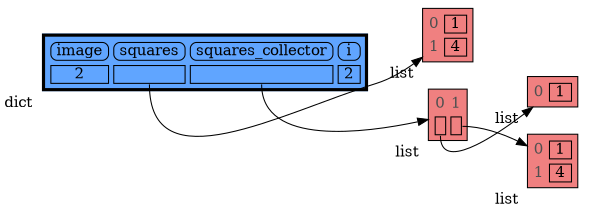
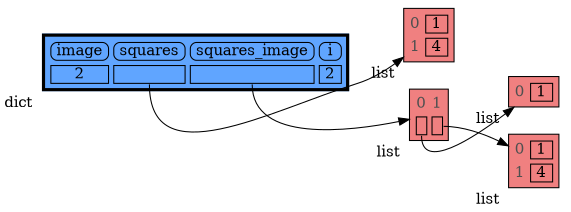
  digraph {
    rankdir=LR
    node [shape=plaintext xlabel=list]
    edge [style=solid headport=table]
    n1 [label=< <TABLE BORDER="1" CELLBORDER="1" CELLSPACING="5" CELLPADDING="0" BGCOLOR="lightcoral" PORT="table">     <TR><TD BORDER="0"><font color="#505050">0</font></TD><TD BORDER="1"> 1 </TD></TR>     <TR><TD BORDER="0"><font color="#505050">1</font></TD><TD BORDER="1"> 4 </TD></TR> </TABLE> >]
    n2 [label=< <TABLE BORDER="1" CELLBORDER="1" CELLSPACING="5" CELLPADDING="0" BGCOLOR="lightcoral" PORT="table">     <TR><TD BORDER="0"><font color="#505050">0</font></TD><TD BORDER="0"><font color="#505050">1</font></TD></TR>     <TR><TD BORDER="1" PORT="ref0"> </TD><TD BORDER="1" PORT="ref1"> </TD></TR> </TABLE> >]
    n3 [label=< <TABLE BORDER="1" CELLBORDER="1" CELLSPACING="5" CELLPADDING="0" BGCOLOR="lightcoral" PORT="table">     <TR><TD BORDER="0"><font color="#505050">0</font></TD><TD BORDER="1"> 1 </TD></TR> </TABLE> >]
    n4 [label=< <TABLE BORDER="1" CELLBORDER="1" CELLSPACING="5" CELLPADDING="0" BGCOLOR="lightcoral" PORT="table">     <TR><TD BORDER="0"><font color="#505050">0</font></TD><TD BORDER="1"> 1 </TD></TR>     <TR><TD BORDER="0"><font color="#505050">1</font></TD><TD BORDER="1"> 4 </TD></TR> </TABLE> >]
-   n5 [label=< <TABLE BORDER="3" CELLBORDER="1" CELLSPACING="5" CELLPADDING="0" BGCOLOR="#60a5ff" PORT="table">     <TR><TD BORDER="1" STYLE="ROUNDED"> image </TD><TD BORDER="1" STYLE="ROUNDED"> squares </TD><TD BORDER="1" STYLE="ROUNDED"> squares_collector </TD><TD BORDER="1" STYLE="ROUNDED"> i </TD></TR>     <TR><TD BORDER="1"> 2 </TD><TD BORDER="1" PORT="ref0"> </TD><TD BORDER="1" PORT="ref1"> </TD><TD BORDER="1"> 2 </TD></TR> </TABLE> > xlabel=dict]
+   n5 [label=< <TABLE BORDER="3" CELLBORDER="1" CELLSPACING="5" CELLPADDING="0" BGCOLOR="#60a5ff" PORT="table">     <TR><TD BORDER="1" STYLE="ROUNDED"> image </TD><TD BORDER="1" STYLE="ROUNDED"> squares </TD><TD BORDER="1" STYLE="ROUNDED"> squares_image </TD><TD BORDER="1" STYLE="ROUNDED"> i </TD></TR>     <TR><TD BORDER="1"> 2 </TD><TD BORDER="1" PORT="ref0"> </TD><TD BORDER="1" PORT="ref1"> </TD><TD BORDER="1"> 2 </TD></TR> </TABLE> > xlabel=dict]
    subgraph sub_1 {
      rank=same
      n1
      n2
    }
    subgraph sub_2 {
      rank=same
      n3
      n4
    }
    n1 -> n2 [style=invis weight=10 headport=""]
    n2 -> n3 [tailport=ref0]
    n2 -> n4 [tailport=ref1]
    n3 -> n4 [style=invis weight=10 headport=""]
    n5 -> n1 [tailport=ref0]
    n5 -> n2 [tailport=ref1]
  }
